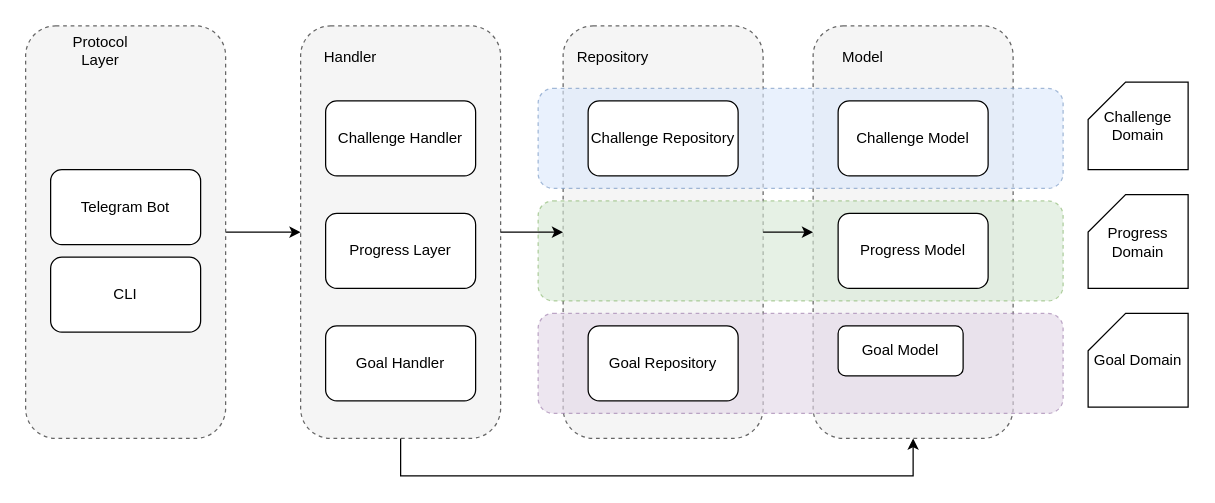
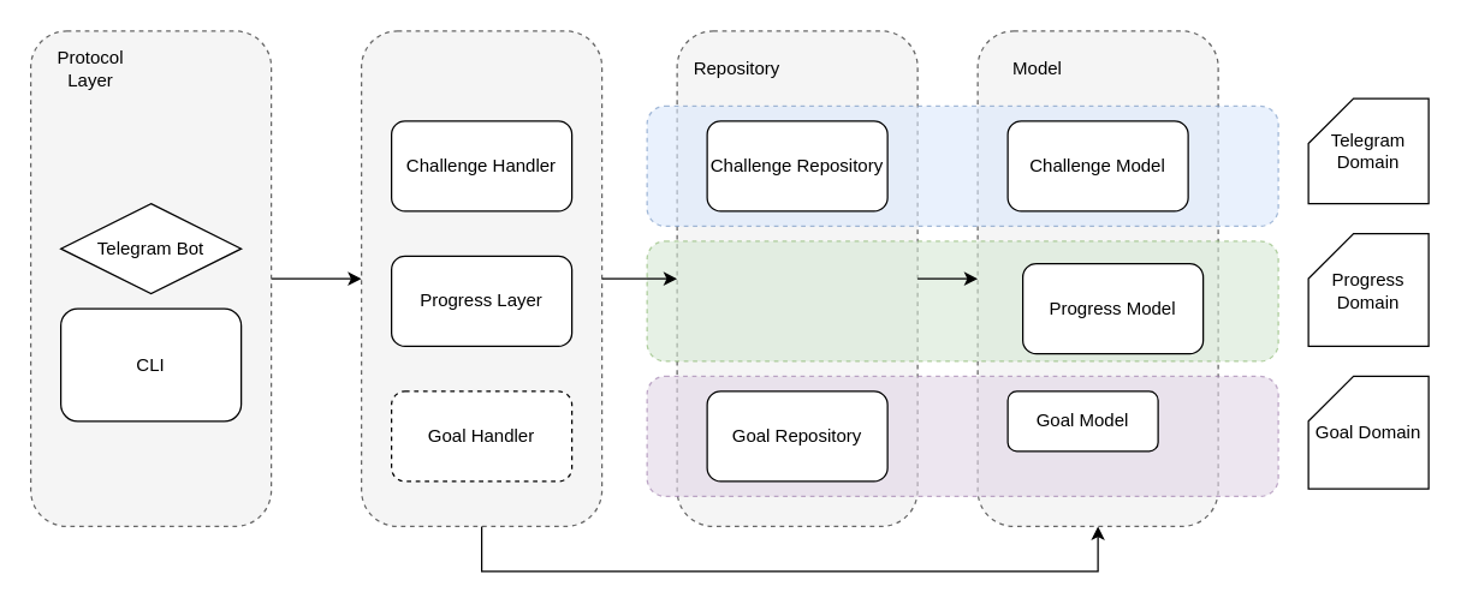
  <mxCell id="0" />
  <mxCell id="1" parent="0" />
  <mxCell id="2" value="" style="rounded=1;whiteSpace=wrap;html=1;fillColor=#f5f5f5;dashed=1;strokeColor=#666666;fontColor=#333333;" parent="1" vertex="1"><mxGeometry x="240" y="20" width="160" height="330" as="geometry" /></mxCell>
  <mxCell id="3" value="" style="rounded=1;whiteSpace=wrap;html=1;fillColor=#f5f5f5;dashed=1;strokeColor=#666666;fontColor=#333333;" parent="1" vertex="1"><mxGeometry x="450" y="20" width="160" height="330" as="geometry" /></mxCell>
  <mxCell id="4" value="" style="rounded=1;whiteSpace=wrap;html=1;fillColor=#f5f5f5;dashed=1;strokeColor=#666666;fontColor=#333333;" vertex="1" parent="1"><mxGeometry x="650" y="20" width="160" height="330" as="geometry" /></mxCell>
  <mxCell id="5" value="" style="rounded=1;whiteSpace=wrap;html=1;fillColor=#e1d5e7;dashed=1;strokeColor=#9673a6;gradientDirection=radial;opacity=60;" vertex="1" parent="1"><mxGeometry x="430" y="250" width="420" height="80" as="geometry" /></mxCell>
  <mxCell id="6" value="" style="rounded=1;whiteSpace=wrap;html=1;fillColor=#d5e8d4;dashed=1;strokeColor=#82b366;gradientDirection=radial;opacity=60;" vertex="1" parent="1"><mxGeometry x="430" y="160" width="420" height="80" as="geometry" /></mxCell>
  <mxCell id="7" value="" style="rounded=1;whiteSpace=wrap;html=1;fillColor=#dae8fc;dashed=1;strokeColor=#6c8ebf;gradientDirection=radial;opacity=60;" vertex="1" parent="1"><mxGeometry x="430" y="70" width="420" height="80" as="geometry" /></mxCell>
  <mxCell id="8" style="edgeStyle=orthogonalEdgeStyle;rounded=0;orthogonalLoop=1;jettySize=auto;html=1;exitX=0.5;exitY=1;exitDx=0;exitDy=0;entryX=0.5;entryY=1;entryDx=0;entryDy=0;" edge="1" parent="1" source="2" target="4"><mxGeometry relative="1" as="geometry"><Array as="points"><mxPoint x="320" y="380" /><mxPoint x="730" y="380" /></Array></mxGeometry></mxCell>
  <mxCell id="9" value="" style="edgeStyle=orthogonalEdgeStyle;rounded=0;orthogonalLoop=1;jettySize=auto;html=1;exitX=1;exitY=0.5;exitDx=0;exitDy=0;entryX=0;entryY=0.5;entryDx=0;entryDy=0;" parent="1" source="2" target="3" edge="1"><mxGeometry relative="1" as="geometry" /></mxCell>
  <mxCell id="10" value="Challenge Handler" style="rounded=1;whiteSpace=wrap;html=1;" parent="1" vertex="1"><mxGeometry x="260" y="80" width="120" height="60" as="geometry" /></mxCell>
  <mxCell id="11" value="" style="edgeStyle=orthogonalEdgeStyle;rounded=0;orthogonalLoop=1;jettySize=auto;html=1;exitX=1;exitY=0.5;exitDx=0;exitDy=0;entryX=0;entryY=0.5;entryDx=0;entryDy=0;" parent="1" source="3" target="4" edge="1"><mxGeometry relative="1" as="geometry"><mxPoint x="640" y="185" as="targetPoint" /></mxGeometry></mxCell>
  <mxCell id="12" value="Challenge Repository" style="rounded=1;whiteSpace=wrap;html=1;" parent="1" vertex="1"><mxGeometry x="470" y="80" width="120" height="60" as="geometry" /></mxCell>
  <mxCell id="13" style="edgeStyle=orthogonalEdgeStyle;rounded=0;orthogonalLoop=1;jettySize=auto;html=1;exitX=1;exitY=0.5;exitDx=0;exitDy=0;entryX=0;entryY=0.5;entryDx=0;entryDy=0;" edge="1" parent="1" source="14" target="2"><mxGeometry relative="1" as="geometry" /></mxCell>
  <mxCell id="14" value="" style="rounded=1;whiteSpace=wrap;html=1;fillColor=#f5f5f5;dashed=1;strokeColor=#666666;fontColor=#333333;" parent="1" vertex="1"><mxGeometry x="20" y="20" width="160" height="330" as="geometry" /></mxCell>
  <mxCell id="15" value="Challenge Model" style="whiteSpace=wrap;html=1;rounded=1;" parent="1" vertex="1"><mxGeometry x="670" y="80" width="120" height="60" as="geometry" /></mxCell>
- <mxCell id="16" value="Telegram Bot" style="rounded=1;whiteSpace=wrap;html=1;" parent="1" vertex="1"><mxGeometry x="40" y="135" width="120" height="60" as="geometry" /></mxCell>
- <mxCell id="17" value="CLI" style="rounded=1;whiteSpace=wrap;html=1;" parent="1" vertex="1"><mxGeometry x="40" y="205" width="120" height="60" as="geometry" /></mxCell>
- <mxCell id="18" value="Protocol Layer" style="text;html=1;strokeColor=none;fillColor=none;align=center;verticalAlign=middle;whiteSpace=wrap;rounded=0;dashed=1;" parent="1" vertex="1"><mxGeometry x="50" y="25" width="60" height="30" as="geometry" /></mxCell>
- <mxCell id="19" value="Handler" style="text;html=1;strokeColor=none;fillColor=none;align=center;verticalAlign=middle;whiteSpace=wrap;rounded=0;dashed=1;" parent="1" vertex="1"><mxGeometry x="250" y="30" width="60" height="30" as="geometry" /></mxCell>
+ <mxCell id="16" value="Telegram Bot" style="rhombus;whiteSpace=wrap;html=1;" parent="1" vertex="1"><mxGeometry x="40" y="135" width="120" height="60" as="geometry" /></mxCell>
+ <mxCell id="17" value="CLI" style="rounded=1;whiteSpace=wrap;html=1;" parent="1" vertex="1"><mxGeometry x="40" y="205" width="120" height="75" as="geometry" /></mxCell>
+ <mxCell id="18" value="Protocol Layer" style="text;html=1;strokeColor=none;fillColor=none;align=center;verticalAlign=middle;whiteSpace=wrap;rounded=0;dashed=1;" parent="1" vertex="1"><mxGeometry x="30" y="30" width="60" height="30" as="geometry" /></mxCell>
  <mxCell id="20" value="Repository" style="text;html=1;strokeColor=none;fillColor=none;align=center;verticalAlign=middle;whiteSpace=wrap;rounded=0;dashed=1;" parent="1" vertex="1"><mxGeometry x="460" y="30" width="60" height="30" as="geometry" /></mxCell>
  <mxCell id="21" value="Progress Layer" style="rounded=1;whiteSpace=wrap;html=1;" vertex="1" parent="1"><mxGeometry x="260" y="170" width="120" height="60" as="geometry" /></mxCell>
- <mxCell id="22" value="Goal Handler" style="rounded=1;whiteSpace=wrap;html=1;" vertex="1" parent="1"><mxGeometry x="260" y="260" width="120" height="60" as="geometry" /></mxCell>
+ <mxCell id="22" value="Goal Handler" style="rounded=1;whiteSpace=wrap;html=1;dashed=1;" vertex="1" parent="1"><mxGeometry x="260" y="260" width="120" height="60" as="geometry" /></mxCell>
  <mxCell id="23" value="Goal Repository" style="rounded=1;whiteSpace=wrap;html=1;" vertex="1" parent="1"><mxGeometry x="470" y="260" width="120" height="60" as="geometry" /></mxCell>
  <mxCell id="24" value="Model" style="text;html=1;strokeColor=none;fillColor=none;align=center;verticalAlign=middle;whiteSpace=wrap;rounded=0;dashed=1;" vertex="1" parent="1"><mxGeometry x="660" y="30" width="60" height="30" as="geometry" /></mxCell>
- <mxCell id="25" value="Progress Model" style="whiteSpace=wrap;html=1;rounded=1;" vertex="1" parent="1"><mxGeometry x="670" y="170" width="120" height="60" as="geometry" /></mxCell>
+ <mxCell id="25" value="Progress Model" style="whiteSpace=wrap;html=1;rounded=1;" vertex="1" parent="1"><mxGeometry x="680" y="175" width="120" height="60" as="geometry" /></mxCell>
  <mxCell id="26" value="Goal Model" style="whiteSpace=wrap;html=1;rounded=1;" vertex="1" parent="1"><mxGeometry x="670" y="260" width="100" height="40" as="geometry" /></mxCell>
- <mxCell id="27" value="Challenge Domain" style="shape=card;whiteSpace=wrap;html=1;gradientColor=none;gradientDirection=radial;" vertex="1" parent="1"><mxGeometry x="870" y="65" width="80" height="70" as="geometry" /></mxCell>
+ <mxCell id="27" value="Telegram Domain" style="shape=card;whiteSpace=wrap;html=1;gradientColor=none;gradientDirection=radial;" vertex="1" parent="1"><mxGeometry x="870" y="65" width="80" height="70" as="geometry" /></mxCell>
  <mxCell id="28" value="Progress Domain" style="shape=card;whiteSpace=wrap;html=1;gradientColor=none;gradientDirection=radial;" vertex="1" parent="1"><mxGeometry x="870" y="155" width="80" height="75" as="geometry" /></mxCell>
  <mxCell id="29" value="Goal Domain" style="shape=card;whiteSpace=wrap;html=1;gradientColor=none;gradientDirection=radial;" vertex="1" parent="1"><mxGeometry x="870" y="250" width="80" height="75" as="geometry" /></mxCell>
